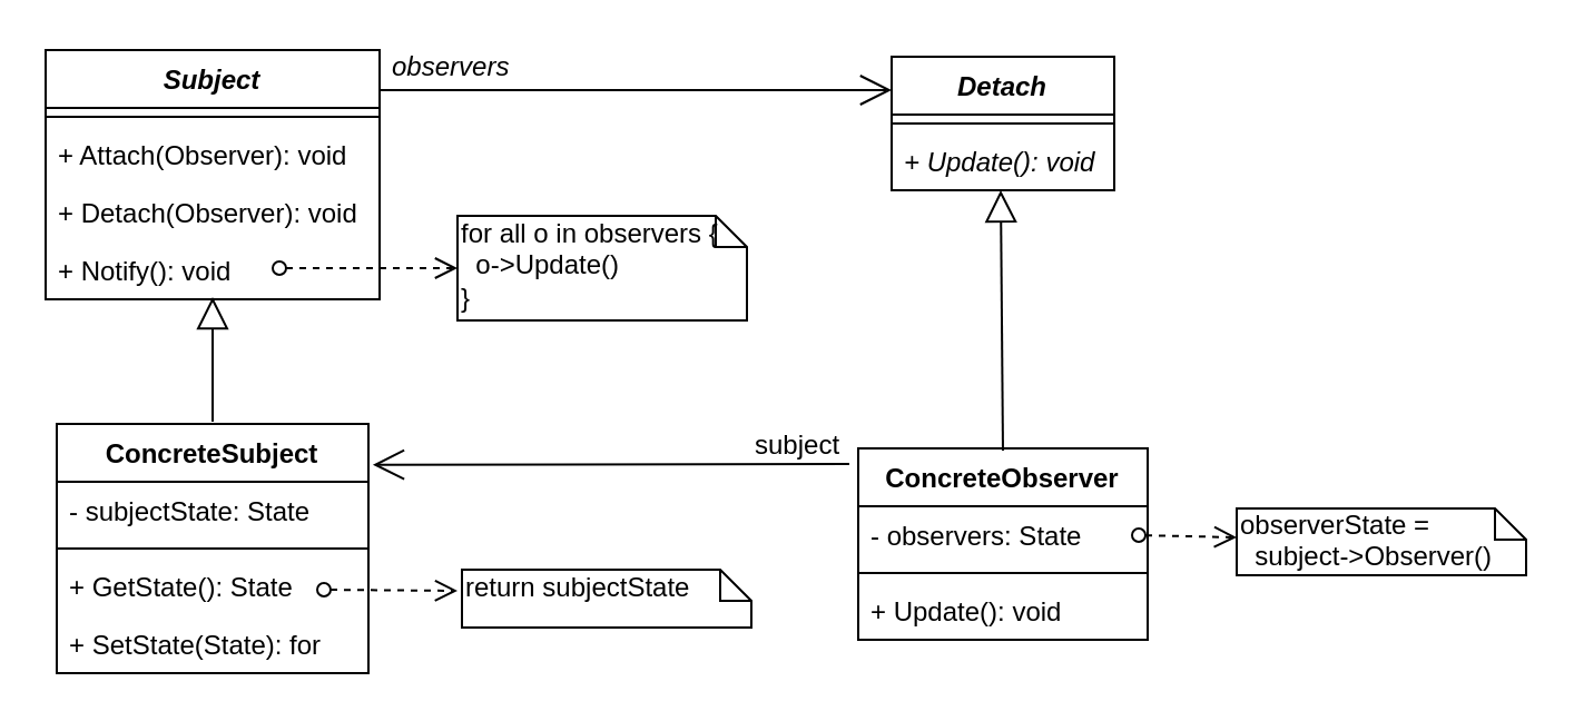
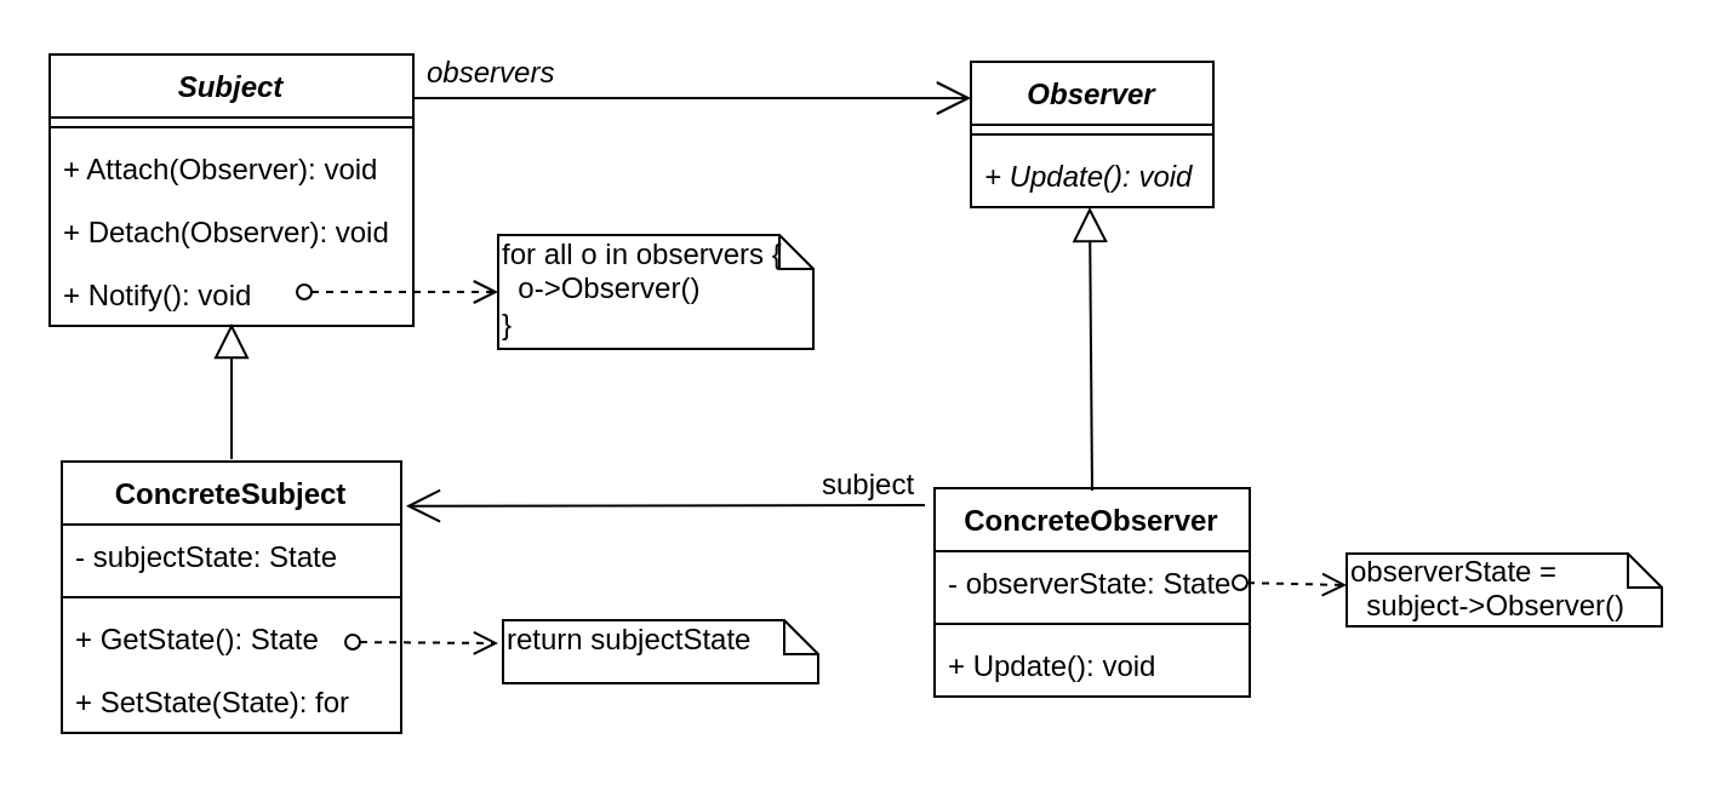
  <mxCell id="0" />
  <mxCell id="1" parent="0" />
  <mxCell id="2" value="" style="endArrow=block;endFill=0;endSize=12;html=1;exitX=0.5;exitY=0;exitDx=0;exitDy=0;" edge="1" parent="1"><mxGeometry width="160" relative="1" as="geometry"><mxPoint x="95" y="189" as="sourcePoint" /><mxPoint x="95" y="133" as="targetPoint" /></mxGeometry></mxCell>
  <mxCell id="3" value="ConcreteSubject" style="swimlane;fontStyle=1;align=center;verticalAlign=top;childLayout=stackLayout;horizontal=1;startSize=26;horizontalStack=0;resizeParent=1;resizeParentMax=0;resizeLast=0;collapsible=1;marginBottom=0;" vertex="1" parent="1"><mxGeometry x="25" y="190" width="140" height="112" as="geometry" /></mxCell>
  <mxCell id="4" value="- subjectState: State" style="text;strokeColor=none;fillColor=none;align=left;verticalAlign=top;spacingLeft=4;spacingRight=4;overflow=hidden;rotatable=0;points=[[0,0.5],[1,0.5]];portConstraint=eastwest;" vertex="1" parent="3"><mxGeometry y="26" width="140" height="26" as="geometry" /></mxCell>
  <mxCell id="5" value="" style="line;strokeWidth=1;fillColor=none;align=left;verticalAlign=middle;spacingTop=-1;spacingLeft=3;spacingRight=3;rotatable=0;labelPosition=right;points=[];portConstraint=eastwest;" vertex="1" parent="3"><mxGeometry y="52" width="140" height="8" as="geometry" /></mxCell>
  <mxCell id="6" value="+ GetState(): State" style="text;strokeColor=none;fillColor=none;align=left;verticalAlign=top;spacingLeft=4;spacingRight=4;overflow=hidden;rotatable=0;points=[[0,0.5],[1,0.5]];portConstraint=eastwest;" vertex="1" parent="3"><mxGeometry y="60" width="140" height="26" as="geometry" /></mxCell>
  <mxCell id="7" value="+ SetState(State): for" style="text;strokeColor=none;fillColor=none;align=left;verticalAlign=top;spacingLeft=4;spacingRight=4;overflow=hidden;rotatable=0;points=[[0,0.5],[1,0.5]];portConstraint=eastwest;" vertex="1" parent="3"><mxGeometry y="86" width="140" height="26" as="geometry" /></mxCell>
- <mxCell id="8" value="Detach" style="swimlane;fontStyle=3;align=center;verticalAlign=top;childLayout=stackLayout;horizontal=1;startSize=26;horizontalStack=0;resizeParent=1;resizeParentMax=0;resizeLast=0;collapsible=1;marginBottom=0;fillColor=none;gradientColor=none;" vertex="1" parent="1"><mxGeometry x="400" y="25" width="100" height="60" as="geometry" /></mxCell>
+ <mxCell id="8" value="Observer" style="swimlane;fontStyle=3;align=center;verticalAlign=top;childLayout=stackLayout;horizontal=1;startSize=26;horizontalStack=0;resizeParent=1;resizeParentMax=0;resizeLast=0;collapsible=1;marginBottom=0;fillColor=none;gradientColor=none;" vertex="1" parent="1"><mxGeometry x="400" y="25" width="100" height="60" as="geometry" /></mxCell>
  <mxCell id="9" value="" style="line;strokeWidth=1;fillColor=none;align=left;verticalAlign=middle;spacingTop=-1;spacingLeft=3;spacingRight=3;rotatable=0;labelPosition=right;points=[];portConstraint=eastwest;" vertex="1" parent="8"><mxGeometry y="26" width="100" height="8" as="geometry" /></mxCell>
  <mxCell id="10" value="+ Update(): void" style="text;strokeColor=none;fillColor=none;align=left;verticalAlign=top;spacingLeft=4;spacingRight=4;overflow=hidden;rotatable=0;points=[[0,0.5],[1,0.5]];portConstraint=eastwest;fontStyle=2" vertex="1" parent="8"><mxGeometry y="34" width="100" height="26" as="geometry" /></mxCell>
  <mxCell id="11" value="ConcreteObserver" style="swimlane;fontStyle=1;align=center;verticalAlign=top;childLayout=stackLayout;horizontal=1;startSize=26;horizontalStack=0;resizeParent=1;resizeParentMax=0;resizeLast=0;collapsible=1;marginBottom=0;fillColor=none;gradientColor=none;" vertex="1" parent="1"><mxGeometry x="385" y="201" width="130" height="86" as="geometry" /></mxCell>
- <mxCell id="12" value="- observers: State" style="text;strokeColor=none;fillColor=none;align=left;verticalAlign=top;spacingLeft=4;spacingRight=4;overflow=hidden;rotatable=0;points=[[0,0.5],[1,0.5]];portConstraint=eastwest;" vertex="1" parent="11"><mxGeometry y="26" width="130" height="26" as="geometry" /></mxCell>
+ <mxCell id="12" value="- observerState: State" style="text;strokeColor=none;fillColor=none;align=left;verticalAlign=top;spacingLeft=4;spacingRight=4;overflow=hidden;rotatable=0;points=[[0,0.5],[1,0.5]];portConstraint=eastwest;" vertex="1" parent="11"><mxGeometry y="26" width="130" height="26" as="geometry" /></mxCell>
  <mxCell id="13" value="" style="line;strokeWidth=1;fillColor=none;align=left;verticalAlign=middle;spacingTop=-1;spacingLeft=3;spacingRight=3;rotatable=0;labelPosition=right;points=[];portConstraint=eastwest;" vertex="1" parent="11"><mxGeometry y="52" width="130" height="8" as="geometry" /></mxCell>
  <mxCell id="14" value="+ Update(): void" style="text;strokeColor=none;fillColor=none;align=left;verticalAlign=top;spacingLeft=4;spacingRight=4;overflow=hidden;rotatable=0;points=[[0,0.5],[1,0.5]];portConstraint=eastwest;" vertex="1" parent="11"><mxGeometry y="60" width="130" height="26" as="geometry" /></mxCell>
- <mxCell id="15" value="for all o in observers {&lt;br&gt;&amp;nbsp; o-&amp;gt;Update()&lt;br&gt;}" style="shape=note;whiteSpace=wrap;html=1;size=14;verticalAlign=top;align=left;spacingTop=-6;fillColor=none;gradientColor=none;" vertex="1" parent="1"><mxGeometry x="205" y="96.5" width="130" height="47" as="geometry" /></mxCell>
+ <mxCell id="15" value="for all o in observers {&lt;br&gt;&amp;nbsp; o-&amp;gt;Observer()&lt;br&gt;}" style="shape=note;whiteSpace=wrap;html=1;size=14;verticalAlign=top;align=left;spacingTop=-6;fillColor=none;gradientColor=none;" vertex="1" parent="1"><mxGeometry x="205" y="96.5" width="130" height="47" as="geometry" /></mxCell>
  <mxCell id="16" value="" style="endArrow=open;startArrow=oval;endFill=0;startFill=0;endSize=8;html=1;dashed=1;" edge="1" parent="1"><mxGeometry width="160" relative="1" as="geometry"><mxPoint x="125" y="120" as="sourcePoint" /><mxPoint x="205" y="120" as="targetPoint" /></mxGeometry></mxCell>
  <mxCell id="17" value="" style="endArrow=block;endFill=0;endSize=12;html=1;exitX=0.5;exitY=0;exitDx=0;exitDy=0;" edge="1" parent="1"><mxGeometry width="160" relative="1" as="geometry"><mxPoint x="450" y="202" as="sourcePoint" /><mxPoint x="449" y="85" as="targetPoint" /></mxGeometry></mxCell>
  <mxCell id="18" value="Subject" style="swimlane;fontStyle=3;align=center;verticalAlign=top;childLayout=stackLayout;horizontal=1;startSize=26;horizontalStack=0;resizeParent=1;resizeParentMax=0;resizeLast=0;collapsible=1;marginBottom=0;labelBackgroundColor=#ffffff;strokeWidth=1;fillColor=none;" vertex="1" parent="1"><mxGeometry x="20" y="22" width="150" height="112" as="geometry" /></mxCell>
  <mxCell id="19" value="" style="line;strokeWidth=1;fillColor=none;align=left;verticalAlign=middle;spacingTop=-1;spacingLeft=3;spacingRight=3;rotatable=0;labelPosition=right;points=[];portConstraint=eastwest;" vertex="1" parent="18"><mxGeometry y="26" width="150" height="8" as="geometry" /></mxCell>
  <mxCell id="20" value="+ Attach(Observer): void" style="text;strokeColor=none;fillColor=none;align=left;verticalAlign=top;spacingLeft=4;spacingRight=4;overflow=hidden;rotatable=0;points=[[0,0.5],[1,0.5]];portConstraint=eastwest;" vertex="1" parent="18"><mxGeometry y="34" width="150" height="26" as="geometry" /></mxCell>
  <mxCell id="21" value="+ Detach(Observer): void" style="text;strokeColor=none;fillColor=none;align=left;verticalAlign=top;spacingLeft=4;spacingRight=4;overflow=hidden;rotatable=0;points=[[0,0.5],[1,0.5]];portConstraint=eastwest;" vertex="1" parent="18"><mxGeometry y="60" width="150" height="26" as="geometry" /></mxCell>
  <mxCell id="22" value="+ Notify(): void" style="text;strokeColor=none;fillColor=none;align=left;verticalAlign=top;spacingLeft=4;spacingRight=4;overflow=hidden;rotatable=0;points=[[0,0.5],[1,0.5]];portConstraint=eastwest;" vertex="1" parent="18"><mxGeometry y="86" width="150" height="26" as="geometry" /></mxCell>
  <mxCell id="23" value="" style="endArrow=open;endFill=1;endSize=12;html=1;entryX=0;entryY=0.25;entryDx=0;entryDy=0;" edge="1" parent="1" target="8"><mxGeometry width="160" relative="1" as="geometry"><mxPoint x="170" y="40" as="sourcePoint" /><mxPoint x="330" y="40" as="targetPoint" /></mxGeometry></mxCell>
  <mxCell id="24" value="&lt;i&gt;observers&lt;/i&gt;" style="text;html=1;resizable=0;points=[];autosize=1;align=left;verticalAlign=top;spacingTop=-4;" vertex="1" parent="1"><mxGeometry x="174" y="20" width="70" height="20" as="geometry" /></mxCell>
  <mxCell id="25" value="" style="endArrow=open;endFill=1;endSize=12;html=1;entryX=1.014;entryY=0.164;entryDx=0;entryDy=0;entryPerimeter=0;" edge="1" parent="1" target="3"><mxGeometry width="160" relative="1" as="geometry"><mxPoint x="381" y="208" as="sourcePoint" /><mxPoint x="185" y="328" as="targetPoint" /></mxGeometry></mxCell>
  <mxCell id="26" value="subject" style="text;html=1;resizable=0;points=[];autosize=1;align=left;verticalAlign=top;spacingTop=-4;" vertex="1" parent="1"><mxGeometry x="337" y="190" width="50" height="20" as="geometry" /></mxCell>
  <mxCell id="27" value="return subjectState" style="shape=note;whiteSpace=wrap;html=1;size=14;verticalAlign=top;align=left;spacingTop=-6;fillColor=none;gradientColor=none;" vertex="1" parent="1"><mxGeometry x="207" y="255.5" width="130" height="26" as="geometry" /></mxCell>
  <mxCell id="28" value="" style="endArrow=open;startArrow=oval;endFill=0;startFill=0;endSize=8;html=1;dashed=1;" edge="1" parent="1"><mxGeometry width="160" relative="1" as="geometry"><mxPoint x="145" y="264.5" as="sourcePoint" /><mxPoint x="205" y="265" as="targetPoint" /></mxGeometry></mxCell>
  <mxCell id="29" value="observerState =&lt;br&gt;&amp;nbsp; subject-&amp;gt;Observer()" style="shape=note;whiteSpace=wrap;html=1;size=14;verticalAlign=top;align=left;spacingTop=-6;fillColor=none;gradientColor=none;" vertex="1" parent="1"><mxGeometry x="555" y="228" width="130" height="30" as="geometry" /></mxCell>
  <mxCell id="30" value="" style="endArrow=open;startArrow=oval;endFill=0;startFill=0;endSize=8;html=1;dashed=1;" edge="1" parent="1"><mxGeometry width="160" relative="1" as="geometry"><mxPoint x="511" y="240" as="sourcePoint" /><mxPoint x="555" y="241" as="targetPoint" /></mxGeometry></mxCell>
